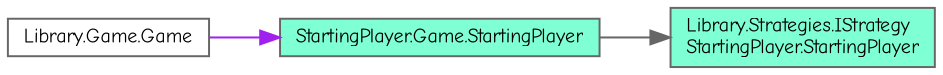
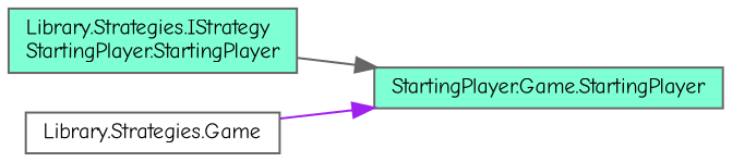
  digraph {
    fontname="Comic Neue"
    rankdir=RL
    node [color=grey40 fillcolor=aquamarine fontname="Comic Neue" fontsize=10 shape=box style=filled]
    edge [dir=back fontname="Comic Neue" fontsize=10 labelfontname=Helvetica labelfontsize=10 style=solid]
    n1 [color=gray40 fontcolor=black height=0.2 label="Library.Strategies.IStrategy\lStartingPlayer.StartingPlayer" width=0.4]
    n2 [height=0.2 label="StartingPlayer.Game.StartingPlayer" width=0.4]
-   n3 [fillcolor=white height=0.2 label="Library.Game.Game" width=0.4]
-   n1 -> n2 [color=gray40]
+   n3 [fillcolor=white height=0.2 label="Library.Strategies.Game" width=0.4]
+   n2 -> n1 [color=gray40]
    n2 -> n3 [color=purple]
  }
